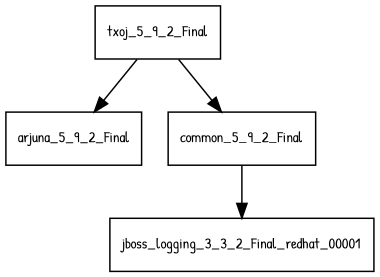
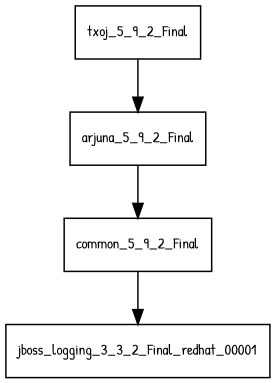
  digraph {
    fontname="Patrick Hand"
    node [fontname="Patrick Hand" fontsize=10.0 shape=box]
    edge [fontname="Patrick Hand"]
    txoj_5_9_2_Final
    arjuna_5_9_2_Final
    common_5_9_2_Final
    jboss_logging_3_3_2_Final_redhat_00001
    txoj_5_9_2_Final -> arjuna_5_9_2_Final
-   txoj_5_9_2_Final -> common_5_9_2_Final
+   arjuna_5_9_2_Final -> common_5_9_2_Final
    common_5_9_2_Final -> jboss_logging_3_3_2_Final_redhat_00001
  }
